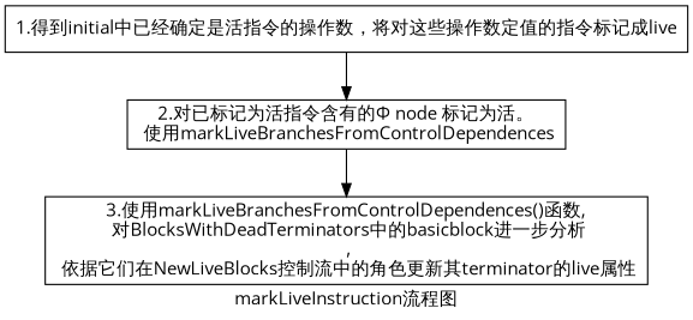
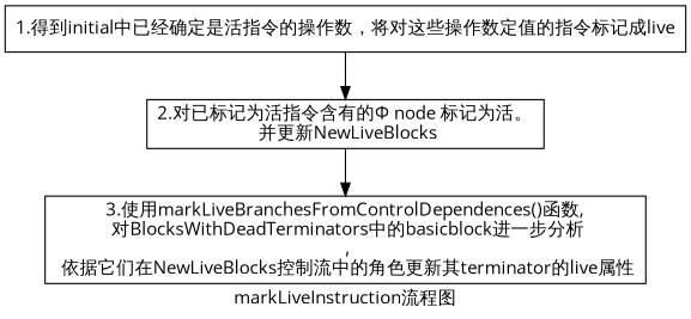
  digraph {
    label="markLiveInstruction流程图"
    fontname="Open Sans"
    node [shape=record fontname="Open Sans"]
    edge [fontname="Open Sans"]
    n1 [label="1.得到initial中已经确定是活指令的操作数，将对这些操作数定值的指令标记成live"]
-   n2 [label="2.对已标记为活指令含有的Φ node 标记为活。\n 使用markLiveBranchesFromControlDependences"]
+   n2 [label="2.对已标记为活指令含有的Φ node 标记为活。\n 并更新NewLiveBlocks"]
    n3 [label="3.使用markLiveBranchesFromControlDependences()函数,\n 对BlocksWithDeadTerminators中的basicblock进一步分析\n    ,\n 依据它们在NewLiveBlocks控制流中的角色更新其terminator的live属性"]
    n1 -> n2
    n2 -> n3
  }
